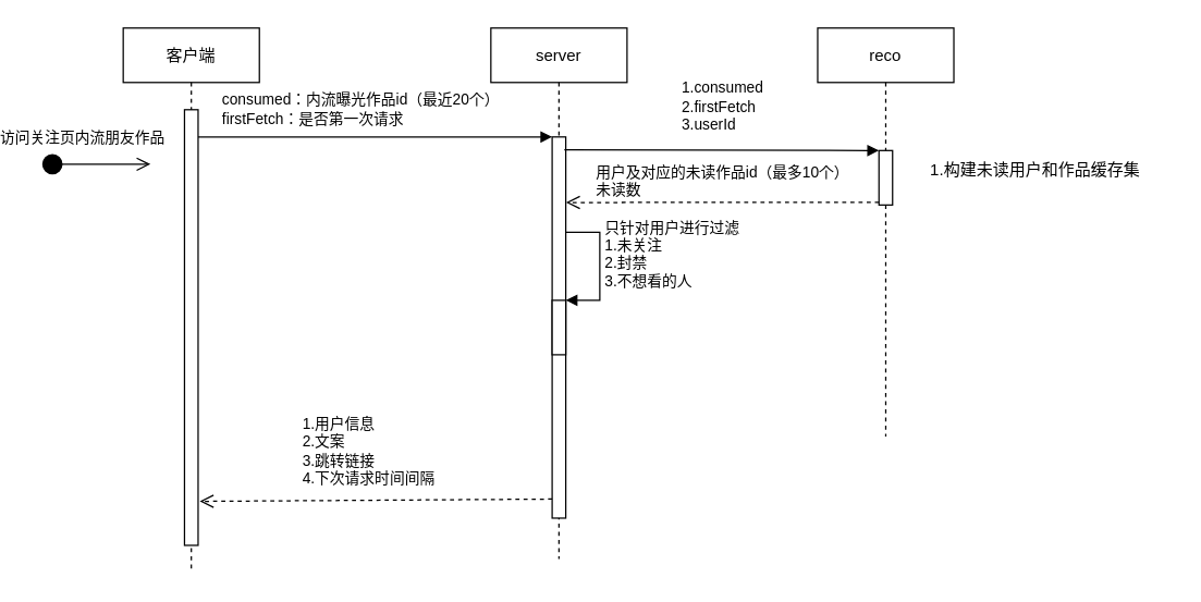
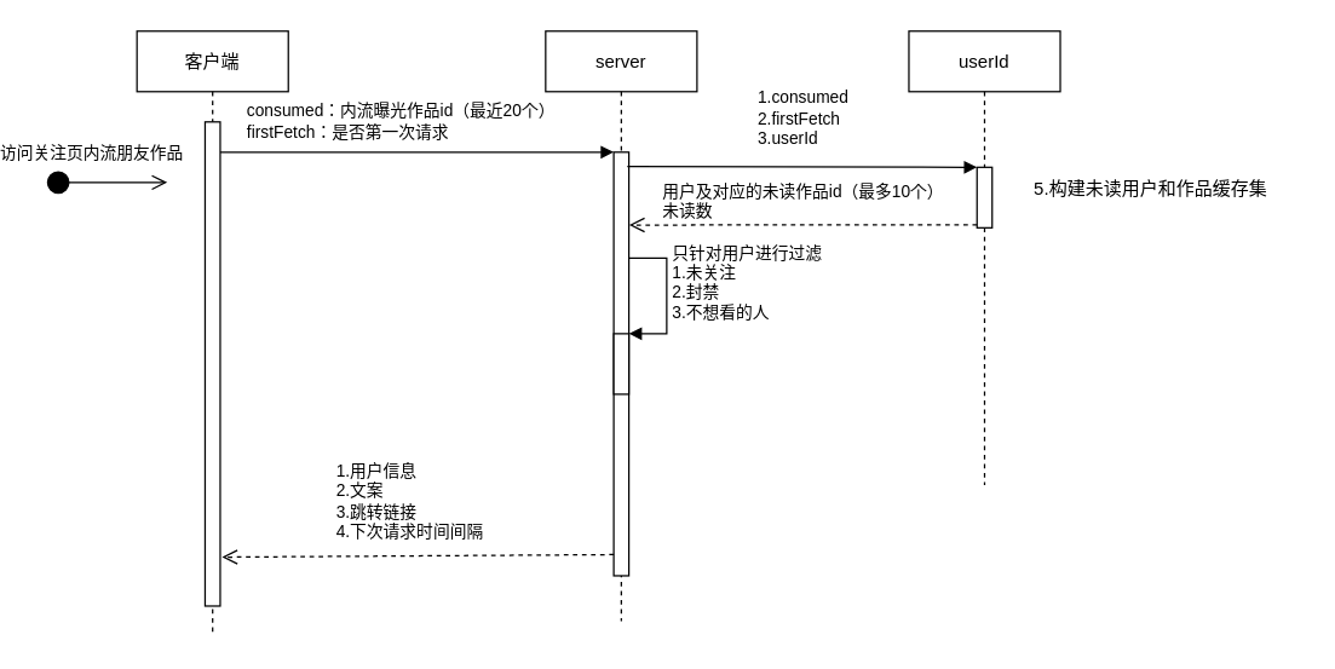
  <mxCell id="0" />
  <mxCell id="1" parent="0" />
  <mxCell id="2" value="server" style="shape=umlLifeline;perimeter=lifelinePerimeter;container=1;collapsible=0;recursiveResize=0;rounded=0;shadow=0;strokeWidth=1;" parent="1" vertex="1"><mxGeometry x="350" y="20" width="100" height="390" as="geometry" /></mxCell>
  <mxCell id="3" value="只针对用户进行过滤&lt;br&gt;1.未关注&lt;br&gt;2.封禁&lt;br&gt;3.不想看的人&lt;br&gt;&lt;span style=&quot;font-size: 11px;&quot;&gt;&lt;br&gt;&lt;/span&gt;" style="edgeStyle=orthogonalEdgeStyle;html=1;align=left;spacingLeft=2;endArrow=block;rounded=0;entryX=1;entryY=0;" edge="1" target="5" parent="2"><mxGeometry relative="1" as="geometry"><mxPoint x="50" y="150" as="sourcePoint" /><Array as="points"><mxPoint x="80" y="150" /><mxPoint x="80" y="200" /></Array></mxGeometry></mxCell>
  <mxCell id="4" value="" style="html=1;points=[];perimeter=orthogonalPerimeter;" vertex="1" parent="2"><mxGeometry x="45" y="80" width="10" height="280" as="geometry" /></mxCell>
  <mxCell id="5" value="" style="html=1;points=[];perimeter=orthogonalPerimeter;" vertex="1" parent="2"><mxGeometry x="45" y="200" width="10" height="40" as="geometry" /></mxCell>
- <mxCell id="6" value="reco" style="shape=umlLifeline;perimeter=lifelinePerimeter;container=1;collapsible=0;recursiveResize=0;rounded=0;shadow=0;strokeWidth=1;" parent="1" vertex="1"><mxGeometry x="590" y="20" width="100" height="300" as="geometry" /></mxCell>
+ <mxCell id="6" value="userId" style="shape=umlLifeline;perimeter=lifelinePerimeter;container=1;collapsible=0;recursiveResize=0;rounded=0;shadow=0;strokeWidth=1;" parent="1" vertex="1"><mxGeometry x="590" y="20" width="100" height="300" as="geometry" /></mxCell>
  <mxCell id="7" value="" style="html=1;points=[];perimeter=orthogonalPerimeter;" vertex="1" parent="6"><mxGeometry x="45" y="90" width="10" height="40" as="geometry" /></mxCell>
  <mxCell id="8" value="客户端" style="shape=umlLifeline;perimeter=lifelinePerimeter;container=1;collapsible=0;recursiveResize=0;rounded=0;shadow=0;strokeWidth=1;" vertex="1" parent="1"><mxGeometry y="20" width="100" height="400" as="geometry" x="80" /></mxCell>
  <mxCell id="9" value="" style="points=[];perimeter=orthogonalPerimeter;rounded=0;shadow=0;strokeWidth=1;" vertex="1" parent="8"><mxGeometry x="45" y="60" width="10" height="320" as="geometry" /></mxCell>
  <mxCell id="10" value="" style="html=1;verticalAlign=bottom;endArrow=block;entryX=0;entryY=0;rounded=0;" edge="1" target="4" parent="1" source="9"><mxGeometry relative="1" as="geometry"><mxPoint x="230" y="140" as="sourcePoint" /></mxGeometry></mxCell>
  <mxCell id="11" value="consumed：内流曝光作品id（最近20个）&lt;br&gt;firstFetch：是否第一次请求" style="edgeLabel;html=1;align=left;verticalAlign=middle;resizable=0;points=[];" vertex="1" connectable="0" parent="10"><mxGeometry x="-0.08" y="3" relative="1" as="geometry"><mxPoint x="-104" y="-17" as="offset" /></mxGeometry></mxCell>
  <mxCell id="12" value="1.用户信息&lt;br&gt;2.文案&lt;br&gt;3.跳转链接&lt;br&gt;4.下次请求时间间隔" style="html=1;verticalAlign=bottom;endArrow=open;dashed=1;endSize=8;exitX=0;exitY=0.95;rounded=0;entryX=1.123;entryY=0.899;entryDx=0;entryDy=0;entryPerimeter=0;align=left;" edge="1" source="4" parent="1" target="9"><mxGeometry x="0.429" y="-7" relative="1" as="geometry"><mxPoint x="140" y="360" as="targetPoint" /><mxPoint as="offset" /></mxGeometry></mxCell>
  <mxCell id="13" value="访问关注页内流朋友作品" style="html=1;verticalAlign=bottom;startArrow=circle;startFill=1;endArrow=open;startSize=6;endSize=8;rounded=0;" edge="1" parent="1"><mxGeometry x="-0.25" y="10" width="80" relative="1" as="geometry"><mxPoint x="20" y="120" as="sourcePoint" /><mxPoint x="100" y="120" as="targetPoint" /><mxPoint as="offset" /></mxGeometry></mxCell>
  <mxCell id="14" value="&lt;div style=&quot;text-align: left;&quot;&gt;1.consumed&lt;br&gt;2.firstFetch&lt;br&gt;3.userId&lt;br&gt;&lt;/div&gt;" style="html=1;verticalAlign=bottom;endArrow=block;entryX=0;entryY=0;rounded=0;exitX=0.897;exitY=0.034;exitDx=0;exitDy=0;exitPerimeter=0;" edge="1" target="7" parent="1" source="4"><mxGeometry x="0.002" y="10" relative="1" as="geometry"><mxPoint x="510" y="110" as="sourcePoint" /><mxPoint as="offset" /></mxGeometry></mxCell>
  <mxCell id="15" value="&lt;div style=&quot;text-align: left;&quot;&gt;用户及对应的未读作品id（最多10个）&lt;/div&gt;&lt;div style=&quot;text-align: left;&quot;&gt;未读数&lt;/div&gt;" style="html=1;verticalAlign=bottom;endArrow=open;dashed=1;endSize=8;exitX=0;exitY=0.95;rounded=0;entryX=1.026;entryY=0.172;entryDx=0;entryDy=0;entryPerimeter=0;" edge="1" source="7" parent="1" target="4"><mxGeometry relative="1" as="geometry"><mxPoint x="510" y="186" as="targetPoint" /></mxGeometry></mxCell>
- <mxCell id="16" value="1.构建未读用户和作品缓存集" style="text;html=1;strokeColor=none;fillColor=none;align=center;verticalAlign=middle;whiteSpace=wrap;rounded=0;" vertex="1" parent="1"><mxGeometry x="650" y="110" width="200" height="30" as="geometry" /></mxCell>
+ <mxCell id="16" value="5.构建未读用户和作品缓存集" style="text;html=1;strokeColor=none;fillColor=none;align=center;verticalAlign=middle;whiteSpace=wrap;rounded=0;" vertex="1" parent="1"><mxGeometry x="650" y="110" width="200" height="30" as="geometry" /></mxCell>
